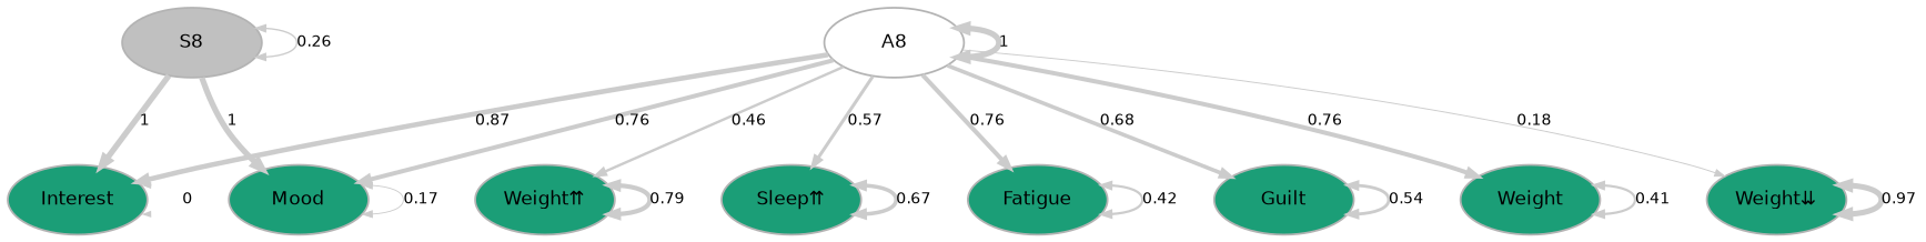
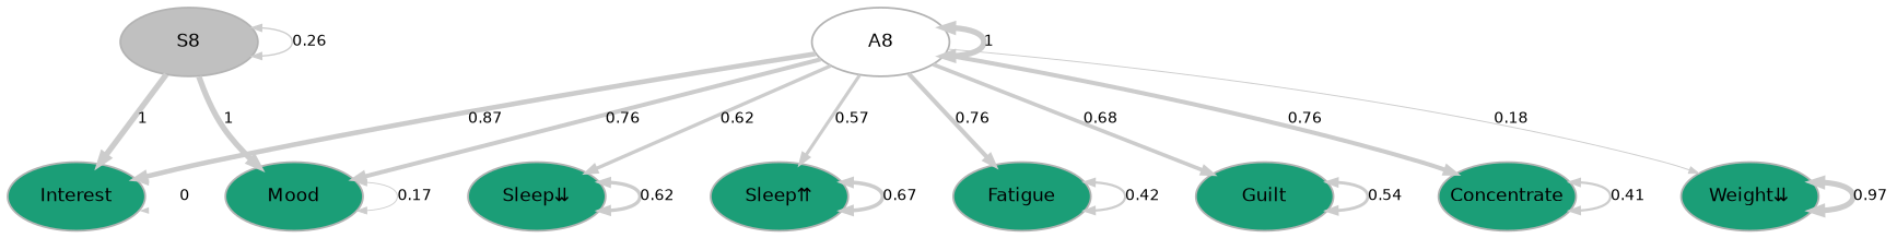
  digraph {
    bgcolor=white
    rankdir=TB
    node [color=gray70 fillcolor="#1b9e77" fixedsize=true fontcolor=black fontname=Helvetica fontsize=10 shape=oval style=filled]
    edge [arrowsize=0.5 color=gray80 dir=both fontname=Helvetica fontsize=8 penwidth=3]
    n1 [fillcolor=white label=A8 width=1]
    n2 [label=Mood width=1]
    n3 [label=Interest width=1]
    n4 [label="Weight⇊" width=1]
-   n5 [label="Weight⇈" width=1]
+   n6 [label="Sleep⇊" width=1]
    n7 [label="Sleep⇈" width=1]
    n8 [label=Fatigue width=1]
    n9 [label=Guilt width=1]
-   n10 [label=Weight width=1]
+   n10 [label=Concentrate width=1]
    n11 [fillcolor=grey label=S8 width=1]
    n1 -> n1 [label=1]
    n1 -> n2 [dir=forward label=0.76 penwidth=2.27358024598545]
    n1 -> n3 [dir=forward label=0.87 penwidth=2.59971665960552]
    n1 -> n4 [dir=forward label=0.18 penwidth=0.534202383755795]
-   n1 -> n5 [dir=forward label=0.46 penwidth=1.36964330970695]
+   n1 -> n6 [dir=forward label=0.62 penwidth=1.85890299780663]
    n1 -> n7 [dir=forward label=0.57 penwidth=1.71974200316354]
    n1 -> n8 [dir=forward label=0.76 penwidth=2.29367055937047]
    n1 -> n9 [dir=forward label=0.68 penwidth=2.04209482675688]
    n1 -> n10 [dir=forward label=0.76 penwidth=2.29478831762078]
    n2 -> n2 [label=0.17 penwidth=0.50171960932473]
    n3 -> n3 [label=0 penwidth=0.0030012026796101]
    n4 -> n4 [label=0.97 penwidth=2.90487503854937]
-   n5 -> n5 [label=0.79 penwidth=2.37469310323469]
+   n6 -> n6 [label=0.62 penwidth=1.84813294650782]
    n7 -> n7 [label=0.67 penwidth=2.01416792499206]
    n8 -> n8 [label=0.42 penwidth=1.24636328648197]
    n9 -> n9 [label=0.54 penwidth=1.60994795294331]
    n10 -> n10 [label=0.41 penwidth=1.24464555443488]
    n11 -> n2 [dir=forward label=1]
    n11 -> n3 [dir=forward label=1]
    n11 -> n11 [label=0.26 penwidth=0.775223925513722]
  }
